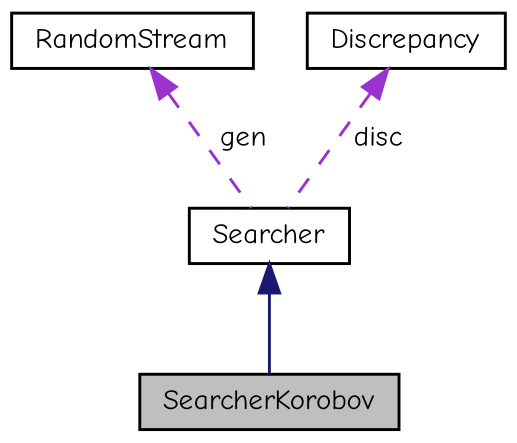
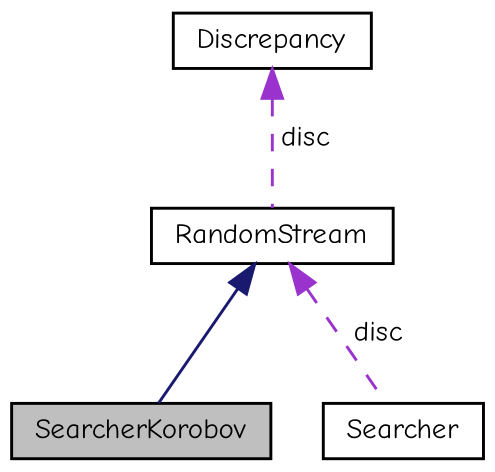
  digraph {
    fontname="Comic Neue"
    node [color=black fontname="Comic Neue" fontsize=10 shape=record]
    edge [color=darkorchid3 dir=back fontname="Comic Neue" fontsize=10 labelfontname=Helvetica labelfontsize=10 style=dashed]
    n1 [fillcolor=grey75 fontcolor=black height=0.2 label=SearcherKorobov style=filled width=0.4]
    n2 [height=0.2 label=Searcher width=0.4]
    n3 [height=0.2 label=RandomStream width=0.4]
    n4 [height=0.2 label=Discrepancy width=0.4]
-   n2 -> n1 [color=midnightblue style=solid]
-   n3 -> n2 [label=" gen"]
-   n4 -> n2 [label=" disc"]
+   n3 -> n1 [color=midnightblue style=solid]
+   n3 -> n2 [label=" disc"]
+   n4 -> n3 [label=" disc"]
  }
